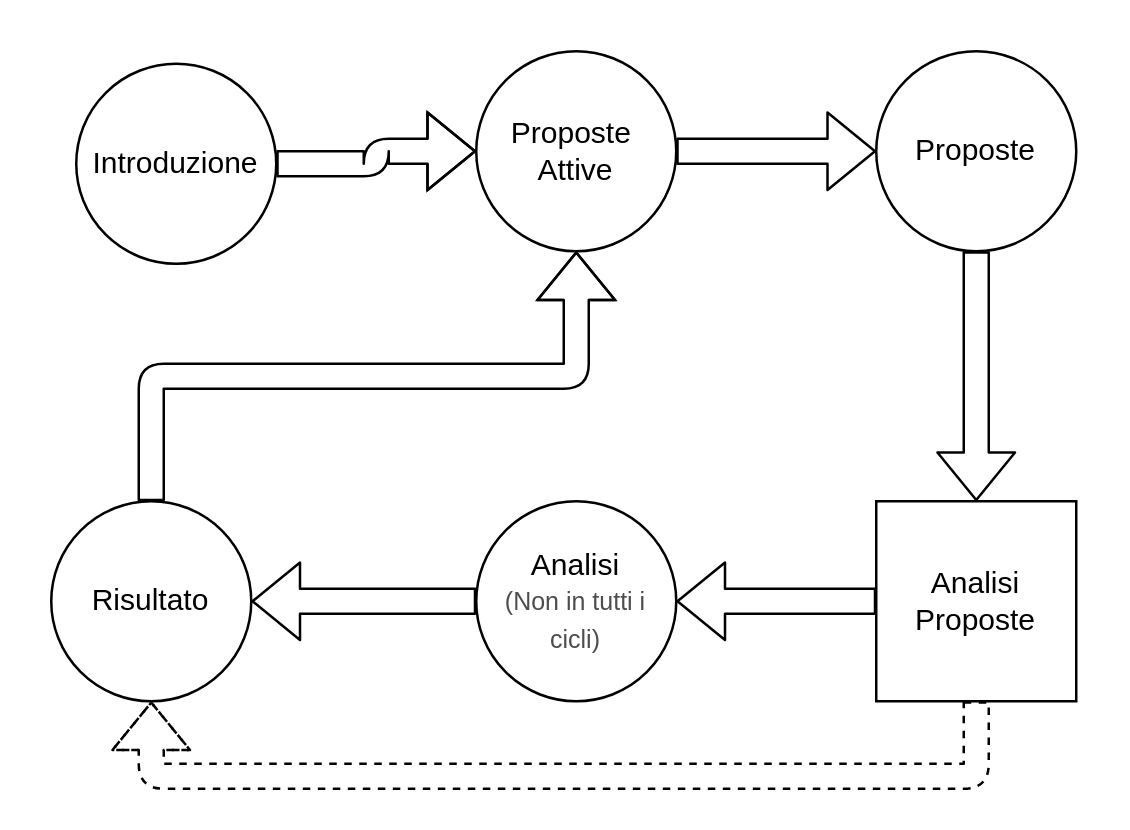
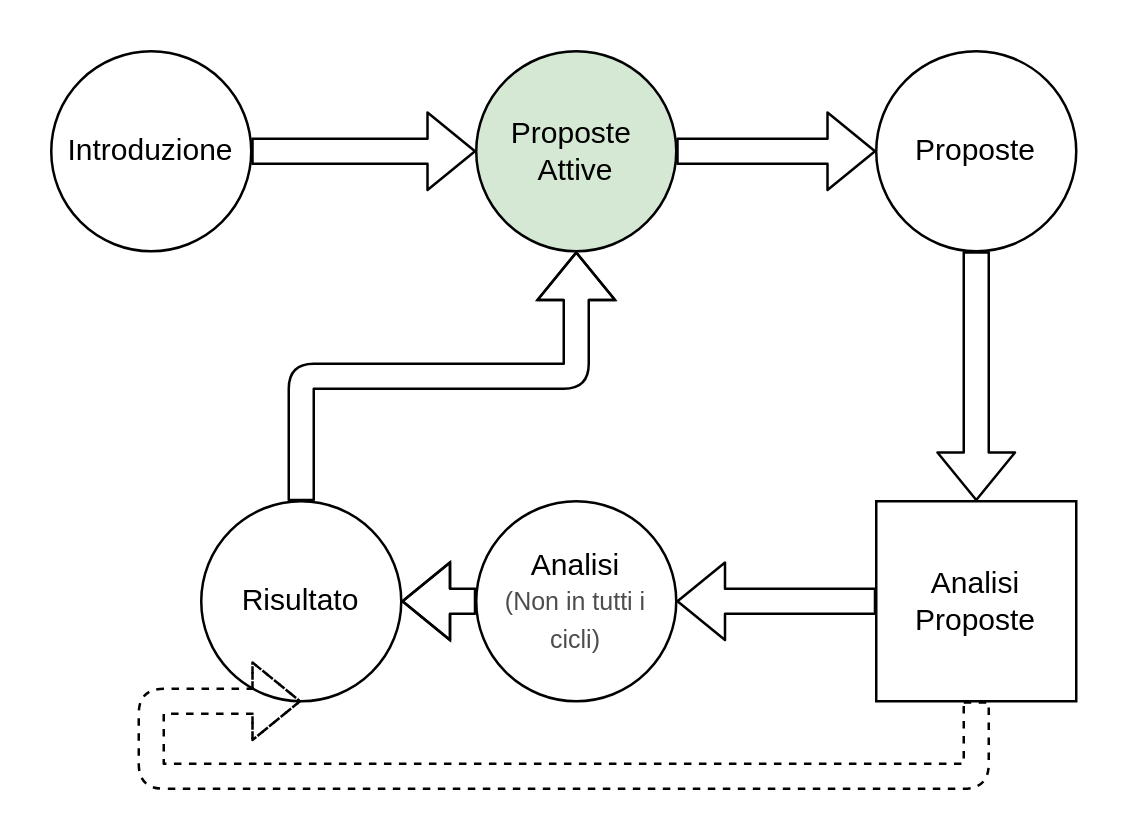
  <mxCell id="0" />
  <mxCell id="1" parent="0" />
  <mxCell id="2" style="edgeStyle=orthogonalEdgeStyle;orthogonalLoop=1;jettySize=auto;html=1;exitX=1;exitY=0.5;exitDx=0;exitDy=0;entryX=0;entryY=0.5;entryDx=0;entryDy=0;shape=flexArrow;curved=1;" edge="1" parent="1" source="3" target="11"><mxGeometry relative="1" as="geometry" /></mxCell>
- <mxCell id="3" value="Introduzione" style="ellipse;whiteSpace=wrap;html=1;aspect=fixed;" vertex="1" parent="1"><mxGeometry x="30" y="25" width="80" height="80" as="geometry" /></mxCell>
+ <mxCell id="3" value="Introduzione" style="ellipse;whiteSpace=wrap;html=1;aspect=fixed;" vertex="1" parent="1"><mxGeometry x="20" y="20" width="80" height="80" as="geometry" /></mxCell>
  <mxCell id="4" style="edgeStyle=orthogonalEdgeStyle;orthogonalLoop=1;jettySize=auto;html=1;exitX=0.5;exitY=0;exitDx=0;exitDy=0;entryX=0.5;entryY=1;entryDx=0;entryDy=0;shape=flexArrow;curved=1;" edge="1" parent="1" source="5" target="11"><mxGeometry relative="1" as="geometry" /></mxCell>
- <mxCell id="5" value="Risultato" style="ellipse;whiteSpace=wrap;html=1;aspect=fixed;" vertex="1" parent="1"><mxGeometry x="20" y="200" width="80" height="80" as="geometry" /></mxCell>
+ <mxCell id="5" value="Risultato" style="ellipse;whiteSpace=wrap;html=1;aspect=fixed;" vertex="1" parent="1"><mxGeometry x="80" y="200" width="80" height="80" as="geometry" /></mxCell>
  <mxCell id="6" style="edgeStyle=orthogonalEdgeStyle;orthogonalLoop=1;jettySize=auto;html=1;exitX=0.5;exitY=1;exitDx=0;exitDy=0;shape=flexArrow;elbow=vertical;curved=1;" edge="1" parent="1" source="7" target="14"><mxGeometry relative="1" as="geometry" /></mxCell>
  <mxCell id="7" value="Proposte" style="ellipse;whiteSpace=wrap;html=1;aspect=fixed;" vertex="1" parent="1"><mxGeometry x="350" y="20" width="80" height="80" as="geometry" /></mxCell>
  <mxCell id="8" style="edgeStyle=orthogonalEdgeStyle;orthogonalLoop=1;jettySize=auto;html=1;exitX=0;exitY=0.5;exitDx=0;exitDy=0;shape=flexArrow;curved=1;" edge="1" parent="1" source="9" target="5"><mxGeometry relative="1" as="geometry" /></mxCell>
  <mxCell id="9" value="Analisi&lt;br&gt;&lt;font style=&quot;font-size: 10px&quot; color=&quot;#4d4d4d&quot;&gt;(Non in tutti i cicli)&lt;/font&gt;" style="ellipse;whiteSpace=wrap;html=1;aspect=fixed;" vertex="1" parent="1"><mxGeometry x="190" y="200" width="80" height="80" as="geometry" /></mxCell>
  <mxCell id="10" style="edgeStyle=orthogonalEdgeStyle;orthogonalLoop=1;jettySize=auto;html=1;exitX=1;exitY=0.5;exitDx=0;exitDy=0;shape=flexArrow;elbow=vertical;curved=1;" edge="1" parent="1" source="11" target="7"><mxGeometry relative="1" as="geometry" /></mxCell>
- <mxCell id="11" value="Proposte&amp;nbsp;&lt;br&gt;Attive" style="ellipse;whiteSpace=wrap;html=1;aspect=fixed;" vertex="1" parent="1"><mxGeometry x="190" y="20" width="80" height="80" as="geometry" /></mxCell>
+ <mxCell id="11" value="Proposte&amp;nbsp;&lt;br&gt;Attive" style="ellipse;whiteSpace=wrap;html=1;aspect=fixed;fillColor=#d5e8d4;" vertex="1" parent="1"><mxGeometry x="190" y="20" width="80" height="80" as="geometry" /></mxCell>
  <mxCell id="12" style="edgeStyle=orthogonalEdgeStyle;shape=flexArrow;orthogonalLoop=1;jettySize=auto;html=1;exitX=0;exitY=0.5;exitDx=0;exitDy=0;entryX=1;entryY=0.5;entryDx=0;entryDy=0;curved=1;" edge="1" parent="1" source="14" target="9"><mxGeometry relative="1" as="geometry" /></mxCell>
  <mxCell id="13" style="edgeStyle=orthogonalEdgeStyle;shape=flexArrow;curved=1;rounded=1;orthogonalLoop=1;jettySize=auto;html=1;exitX=0.5;exitY=1;exitDx=0;exitDy=0;entryX=0.5;entryY=1;entryDx=0;entryDy=0;dashed=1;" edge="1" parent="1" source="14" target="5"><mxGeometry relative="1" as="geometry"><Array as="points"><mxPoint x="390" y="310" /><mxPoint x="60" y="310" /></Array></mxGeometry></mxCell>
  <mxCell id="14" value="Analisi&lt;br&gt;Proposte" style="whiteSpace=wrap;html=1;aspect=fixed;rounded=0;" vertex="1" parent="1"><mxGeometry x="350" y="200" width="80" height="80" as="geometry" /></mxCell>
